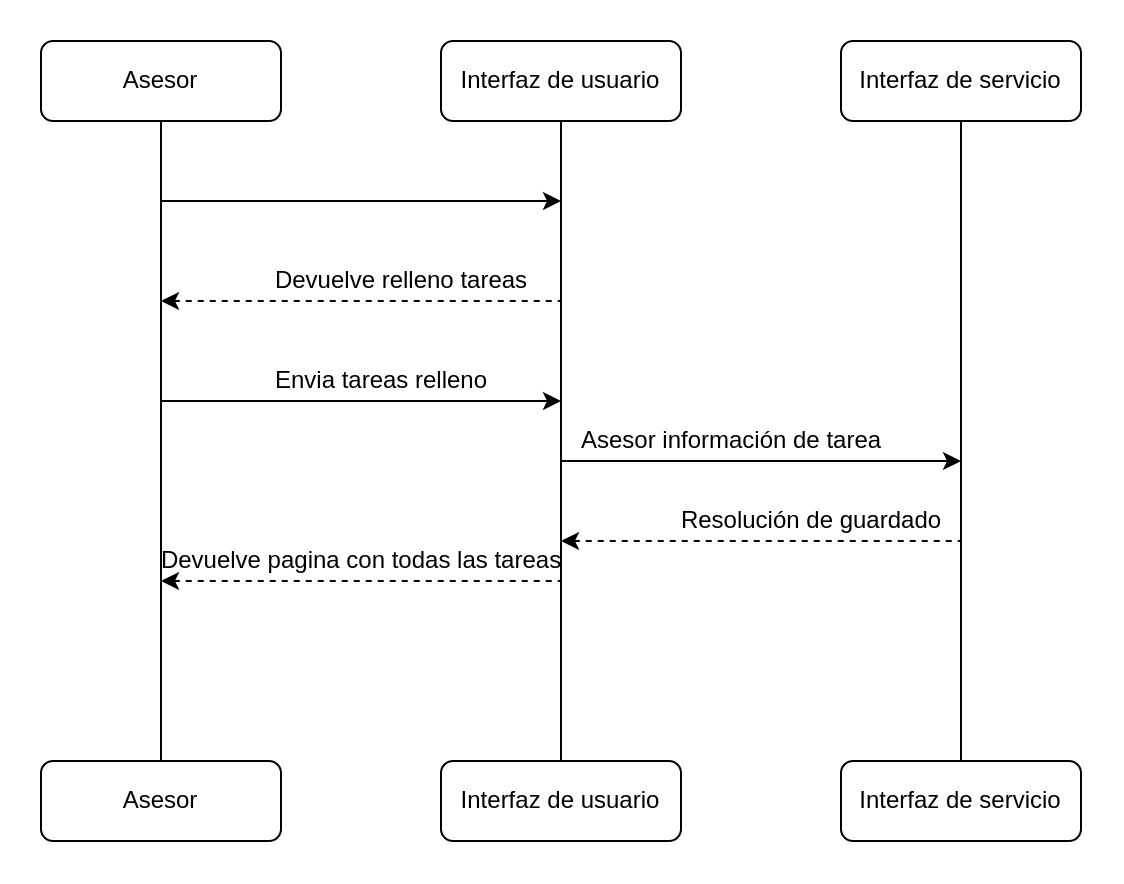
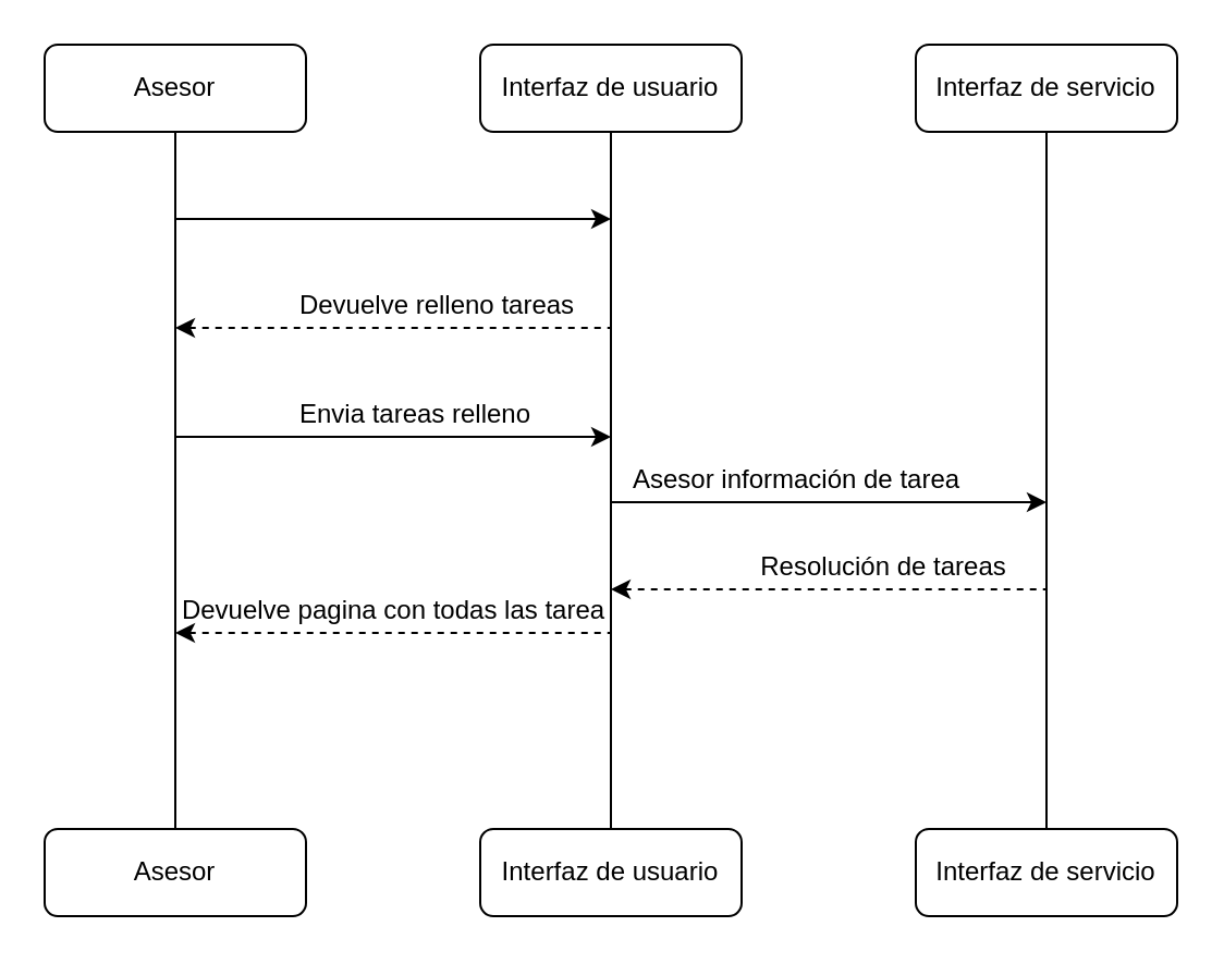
  <mxCell id="0" />
  <mxCell id="1" parent="0" />
  <mxCell id="2" style="edgeStyle=orthogonalEdgeStyle;rounded=0;orthogonalLoop=1;jettySize=auto;html=1;endArrow=none;endFill=0;" parent="1" source="3" target="8" edge="1"><mxGeometry relative="1" as="geometry" /></mxCell>
  <mxCell id="3" value="Asesor" style="rounded=1;whiteSpace=wrap;html=1;" parent="1" vertex="1"><mxGeometry x="20" y="20" width="120" height="40" as="geometry" /></mxCell>
  <mxCell id="4" style="edgeStyle=orthogonalEdgeStyle;rounded=0;orthogonalLoop=1;jettySize=auto;html=1;entryX=0.5;entryY=0;entryDx=0;entryDy=0;endArrow=none;endFill=0;" parent="1" source="5" target="9" edge="1"><mxGeometry relative="1" as="geometry" /></mxCell>
  <mxCell id="5" value="Interfaz de usuario" style="rounded=1;whiteSpace=wrap;html=1;" parent="1" vertex="1"><mxGeometry x="220" y="20" width="120" height="40" as="geometry" /></mxCell>
  <mxCell id="6" style="edgeStyle=orthogonalEdgeStyle;rounded=0;orthogonalLoop=1;jettySize=auto;html=1;endArrow=none;endFill=0;" parent="1" source="7" target="10" edge="1"><mxGeometry relative="1" as="geometry" /></mxCell>
  <mxCell id="7" value="Interfaz de servicio" style="rounded=1;whiteSpace=wrap;html=1;" parent="1" vertex="1"><mxGeometry x="420" y="20" width="120" height="40" as="geometry" /></mxCell>
  <mxCell id="8" value="Asesor" style="rounded=1;whiteSpace=wrap;html=1;" parent="1" vertex="1"><mxGeometry x="20" y="380" width="120" height="40" as="geometry" /></mxCell>
  <mxCell id="9" value="Interfaz de usuario" style="rounded=1;whiteSpace=wrap;html=1;" parent="1" vertex="1"><mxGeometry x="220" y="380" width="120" height="40" as="geometry" /></mxCell>
  <mxCell id="10" value="Interfaz de servicio" style="rounded=1;whiteSpace=wrap;html=1;" parent="1" vertex="1"><mxGeometry x="420" y="380" width="120" height="40" as="geometry" /></mxCell>
  <mxCell id="11" value="" style="endArrow=classic;html=1;rounded=0;" parent="1" edge="1"><mxGeometry width="50" height="50" relative="1" as="geometry"><mxPoint x="80" y="200" as="sourcePoint" /><mxPoint x="280" y="200" as="targetPoint" /></mxGeometry></mxCell>
  <mxCell id="12" value="" style="endArrow=none;html=1;rounded=0;endFill=0;startArrow=classic;startFill=1;dashed=1;" parent="1" edge="1"><mxGeometry width="50" height="50" relative="1" as="geometry"><mxPoint x="280" y="270" as="sourcePoint" /><mxPoint x="480" y="270" as="targetPoint" /></mxGeometry></mxCell>
  <mxCell id="13" value="" style="endArrow=classic;html=1;rounded=0;" parent="1" edge="1"><mxGeometry width="50" height="50" relative="1" as="geometry"><mxPoint x="80" y="100" as="sourcePoint" /><mxPoint x="280" y="100" as="targetPoint" /></mxGeometry></mxCell>
  <mxCell id="14" value="" style="endArrow=none;html=1;rounded=0;endFill=0;startArrow=classic;startFill=1;dashed=1;" parent="1" edge="1"><mxGeometry width="50" height="50" relative="1" as="geometry"><mxPoint x="80" y="150" as="sourcePoint" /><mxPoint x="280" y="150" as="targetPoint" /></mxGeometry></mxCell>
  <mxCell id="15" value="Devuelve relleno tareas" style="text;html=1;align=center;verticalAlign=middle;resizable=0;points=[];autosize=1;strokeColor=none;fillColor=none;" parent="1" vertex="1"><mxGeometry x="120" y="130" width="160" height="20" as="geometry" /></mxCell>
  <mxCell id="16" value="Envia tareas relleno" style="text;html=1;align=center;verticalAlign=middle;resizable=0;points=[];autosize=1;strokeColor=none;fillColor=none;" parent="1" vertex="1"><mxGeometry x="120" y="180" width="140" height="20" as="geometry" /></mxCell>
  <mxCell id="17" value="" style="endArrow=classic;html=1;rounded=0;" parent="1" edge="1"><mxGeometry width="50" height="50" relative="1" as="geometry"><mxPoint x="280" y="230" as="sourcePoint" /><mxPoint x="480" y="230" as="targetPoint" /></mxGeometry></mxCell>
  <mxCell id="18" value="Asesor información de tarea" style="text;html=1;align=center;verticalAlign=middle;resizable=0;points=[];autosize=1;strokeColor=none;fillColor=none;" parent="1" vertex="1"><mxGeometry x="280" y="210" width="170" height="20" as="geometry" /></mxCell>
  <mxCell id="19" value="" style="endArrow=none;html=1;rounded=0;endFill=0;startArrow=classic;startFill=1;dashed=1;" parent="1" edge="1"><mxGeometry width="50" height="50" relative="1" as="geometry"><mxPoint x="80" y="290" as="sourcePoint" /><mxPoint x="280" y="290" as="targetPoint" /></mxGeometry></mxCell>
- <mxCell id="20" value="Resolución de guardado" style="text;html=1;align=center;verticalAlign=middle;resizable=0;points=[];autosize=1;strokeColor=none;fillColor=none;" parent="1" vertex="1"><mxGeometry x="330" y="250" width="150" height="20" as="geometry" /></mxCell>
- <mxCell id="21" value="Devuelve pagina con todas las tareas" style="text;html=1;align=center;verticalAlign=middle;resizable=0;points=[];autosize=1;strokeColor=none;fillColor=none;" parent="1" vertex="1"><mxGeometry x="70" y="270" width="220" height="20" as="geometry" /></mxCell>
+ <mxCell id="20" value="Resolución de tareas" style="text;html=1;align=center;verticalAlign=middle;resizable=0;points=[];autosize=1;strokeColor=none;fillColor=none;" parent="1" vertex="1"><mxGeometry x="330" y="250" width="150" height="20" as="geometry" /></mxCell>
+ <mxCell id="21" value="Devuelve pagina con todas las tarea" style="text;html=1;align=center;verticalAlign=middle;resizable=0;points=[];autosize=1;strokeColor=none;fillColor=none;" parent="1" vertex="1"><mxGeometry x="70" y="270" width="220" height="20" as="geometry" /></mxCell>
